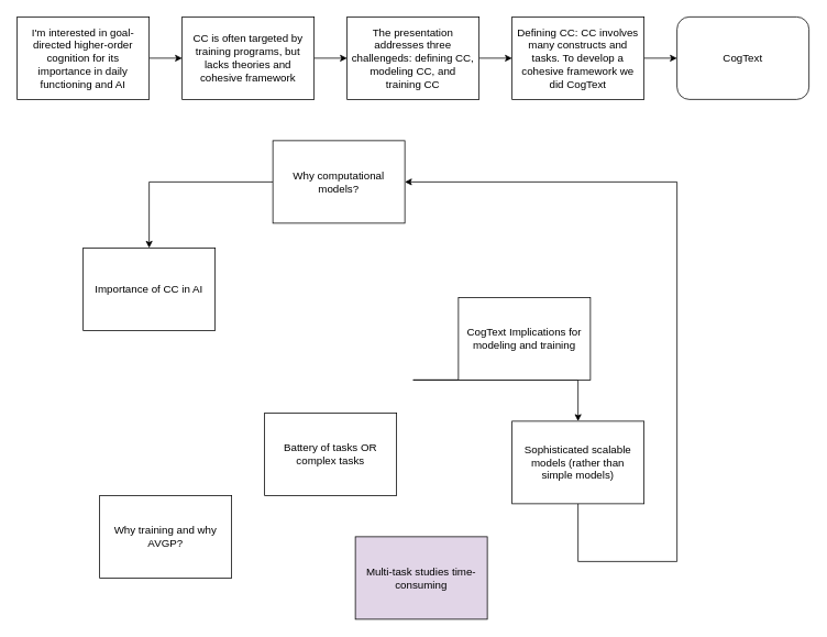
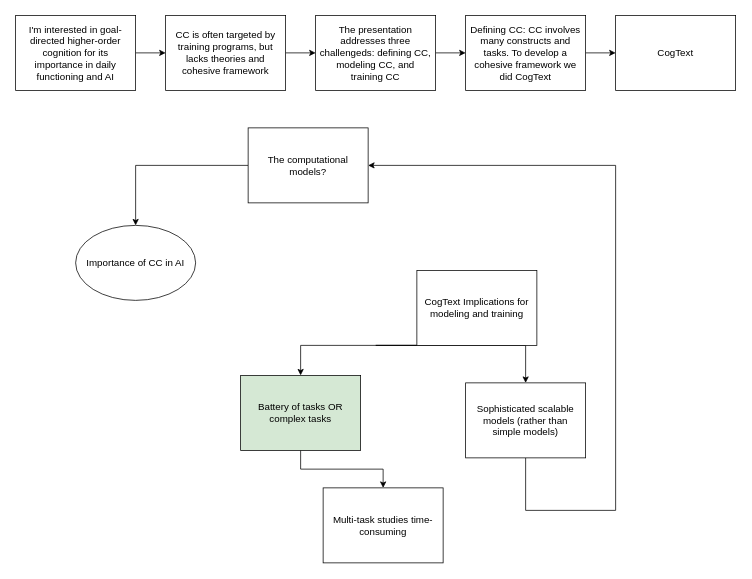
  <mxCell id="0" />
  <mxCell id="1" parent="0" />
  <mxCell id="2" style="edgeStyle=orthogonalEdgeStyle;rounded=0;orthogonalLoop=1;jettySize=auto;html=1;fontSize=13;" edge="1" parent="1" source="3" target="5"><mxGeometry relative="1" as="geometry" /></mxCell>
  <mxCell id="3" value="I'm interested in goal-directed higher-order cognition for its importance in daily functioning and AI" style="rounded=0;whiteSpace=wrap;html=1;spacingLeft=4;spacingRight=4;fontSize=13;" vertex="1" parent="1"><mxGeometry x="20" y="20" width="160" height="100" as="geometry" /></mxCell>
  <mxCell id="4" style="edgeStyle=orthogonalEdgeStyle;rounded=0;orthogonalLoop=1;jettySize=auto;html=1;fontSize=13;" edge="1" parent="1" source="5" target="7"><mxGeometry relative="1" as="geometry" /></mxCell>
  <mxCell id="5" value="CC is often targeted by training programs, but lacks theories and cohesive framework" style="rounded=0;whiteSpace=wrap;html=1;spacingLeft=4;spacingRight=4;fontSize=13;" vertex="1" parent="1"><mxGeometry x="220" y="20" width="160" height="100" as="geometry" /></mxCell>
  <mxCell id="6" style="edgeStyle=orthogonalEdgeStyle;rounded=0;orthogonalLoop=1;jettySize=auto;html=1;entryX=0;entryY=0.5;entryDx=0;entryDy=0;fontSize=13;" edge="1" parent="1" source="7" target="9"><mxGeometry relative="1" as="geometry" /></mxCell>
  <mxCell id="7" value="The presentation addresses three challengeds: defining CC, modeling CC, and training CC" style="rounded=0;whiteSpace=wrap;html=1;spacingLeft=4;spacingRight=4;fontSize=13;" vertex="1" parent="1"><mxGeometry x="420" y="20" width="160" height="100" as="geometry" /></mxCell>
  <mxCell id="8" style="edgeStyle=orthogonalEdgeStyle;rounded=0;orthogonalLoop=1;jettySize=auto;html=1;entryX=0;entryY=0.5;entryDx=0;entryDy=0;fontSize=13;" edge="1" parent="1" source="9" target="10"><mxGeometry relative="1" as="geometry" /></mxCell>
  <mxCell id="9" value="Defining CC: CC involves many constructs and tasks. To develop a cohesive framework we did CogText" style="rounded=0;whiteSpace=wrap;html=1;spacingLeft=4;spacingRight=4;fontSize=13;" vertex="1" parent="1"><mxGeometry x="620" y="20" width="160" height="100" as="geometry" /></mxCell>
- <mxCell id="10" value="CogText" style="whiteSpace=wrap;html=1;spacingLeft=4;spacingRight=4;fontSize=13;rounded=1;" vertex="1" parent="1"><mxGeometry x="820" y="20" width="160" height="100" as="geometry" /></mxCell>
+ <mxCell id="10" value="CogText" style="rounded=0;whiteSpace=wrap;html=1;spacingLeft=4;spacingRight=4;fontSize=13;" vertex="1" parent="1"><mxGeometry x="820" y="20" width="160" height="100" as="geometry" /></mxCell>
  <mxCell id="11" style="edgeStyle=orthogonalEdgeStyle;rounded=0;orthogonalLoop=1;jettySize=auto;html=1;fontSize=13;" edge="1" parent="1" source="13" target="18"><mxGeometry relative="1" as="geometry"><Array as="points"><mxPoint x="500" y="460" /><mxPoint x="620" y="460" /></Array></mxGeometry></mxCell>
+ <mxCell id="12" style="edgeStyle=orthogonalEdgeStyle;rounded=0;orthogonalLoop=1;jettySize=auto;html=1;fontSize=13;" edge="1" parent="1" source="13" target="16"><mxGeometry relative="1" as="geometry"><Array as="points"><mxPoint x="500" y="460" /><mxPoint x="380" y="460" /></Array></mxGeometry></mxCell>
  <mxCell id="13" value="CogText Implications for modeling and training" style="rounded=0;whiteSpace=wrap;html=1;spacingLeft=4;spacingRight=4;fontSize=13;" vertex="1" parent="1"><mxGeometry x="555" y="360" width="160" height="100" as="geometry" /></mxCell>
- <mxCell id="14" value="Importance of CC in AI" style="rounded=0;whiteSpace=wrap;html=1;spacingLeft=4;spacingRight=4;fontSize=13;" vertex="1" parent="1"><mxGeometry x="100" y="300" width="160" height="100" as="geometry" /></mxCell>
- <mxCell id="16" value="Battery of tasks OR complex tasks" style="rounded=0;whiteSpace=wrap;html=1;spacingLeft=4;spacingRight=4;fontSize=13;" vertex="1" parent="1"><mxGeometry x="320" y="500" width="160" height="100" as="geometry" /></mxCell>
+ <mxCell id="14" value="Importance of CC in AI" style="ellipse;whiteSpace=wrap;html=1;spacingLeft=4;spacingRight=4;fontSize=13;" vertex="1" parent="1"><mxGeometry x="100" y="300" width="160" height="100" as="geometry" /></mxCell>
+ <mxCell id="15" style="edgeStyle=orthogonalEdgeStyle;rounded=0;orthogonalLoop=1;jettySize=auto;html=1;fontSize=13;" edge="1" parent="1" source="16" target="22"><mxGeometry relative="1" as="geometry" /></mxCell>
+ <mxCell id="16" value="Battery of tasks OR complex tasks" style="rounded=0;whiteSpace=wrap;html=1;spacingLeft=4;spacingRight=4;fontSize=13;fillColor=#d5e8d4;" vertex="1" parent="1"><mxGeometry x="320" y="500" width="160" height="100" as="geometry" /></mxCell>
  <mxCell id="17" style="edgeStyle=orthogonalEdgeStyle;rounded=0;orthogonalLoop=1;jettySize=auto;html=1;entryX=1;entryY=0.5;entryDx=0;entryDy=0;fontSize=13;" edge="1" parent="1" source="18" target="20"><mxGeometry relative="1" as="geometry"><Array as="points"><mxPoint x="820" y="680" /><mxPoint x="820" y="220" /></Array></mxGeometry></mxCell>
  <mxCell id="18" value="Sophisticated scalable models (rather than simple models)" style="rounded=0;whiteSpace=wrap;html=1;spacingLeft=4;spacingRight=4;fontSize=13;" vertex="1" parent="1"><mxGeometry x="620" y="510" width="160" height="100" as="geometry" /></mxCell>
  <mxCell id="19" style="edgeStyle=orthogonalEdgeStyle;rounded=0;orthogonalLoop=1;jettySize=auto;html=1;fontSize=13;" edge="1" parent="1" source="20" target="14"><mxGeometry relative="1" as="geometry" /></mxCell>
- <mxCell id="20" value="Why computational models?" style="rounded=0;whiteSpace=wrap;html=1;spacingLeft=4;spacingRight=4;fontSize=13;" vertex="1" parent="1"><mxGeometry x="330" y="170" width="160" height="100" as="geometry" /></mxCell>
- <mxCell id="21" value="Why training and why AVGP?" style="rounded=0;whiteSpace=wrap;html=1;spacingLeft=4;spacingRight=4;fontSize=13;" vertex="1" parent="1"><mxGeometry x="120" y="600" width="160" height="100" as="geometry" /></mxCell>
- <mxCell id="22" value="Multi-task studies time-consuming" style="rounded=0;whiteSpace=wrap;html=1;spacingLeft=4;spacingRight=4;fontSize=13;fillColor=#e1d5e7;" vertex="1" parent="1"><mxGeometry x="430" y="650" width="160" height="100" as="geometry" /></mxCell>
+ <mxCell id="20" value="The computational models?" style="rounded=0;whiteSpace=wrap;html=1;spacingLeft=4;spacingRight=4;fontSize=13;" vertex="1" parent="1"><mxGeometry x="330" y="170" width="160" height="100" as="geometry" /></mxCell>
+ <mxCell id="22" value="Multi-task studies time-consuming" style="rounded=0;whiteSpace=wrap;html=1;spacingLeft=4;spacingRight=4;fontSize=13;" vertex="1" parent="1"><mxGeometry x="430" y="650" width="160" height="100" as="geometry" /></mxCell>
